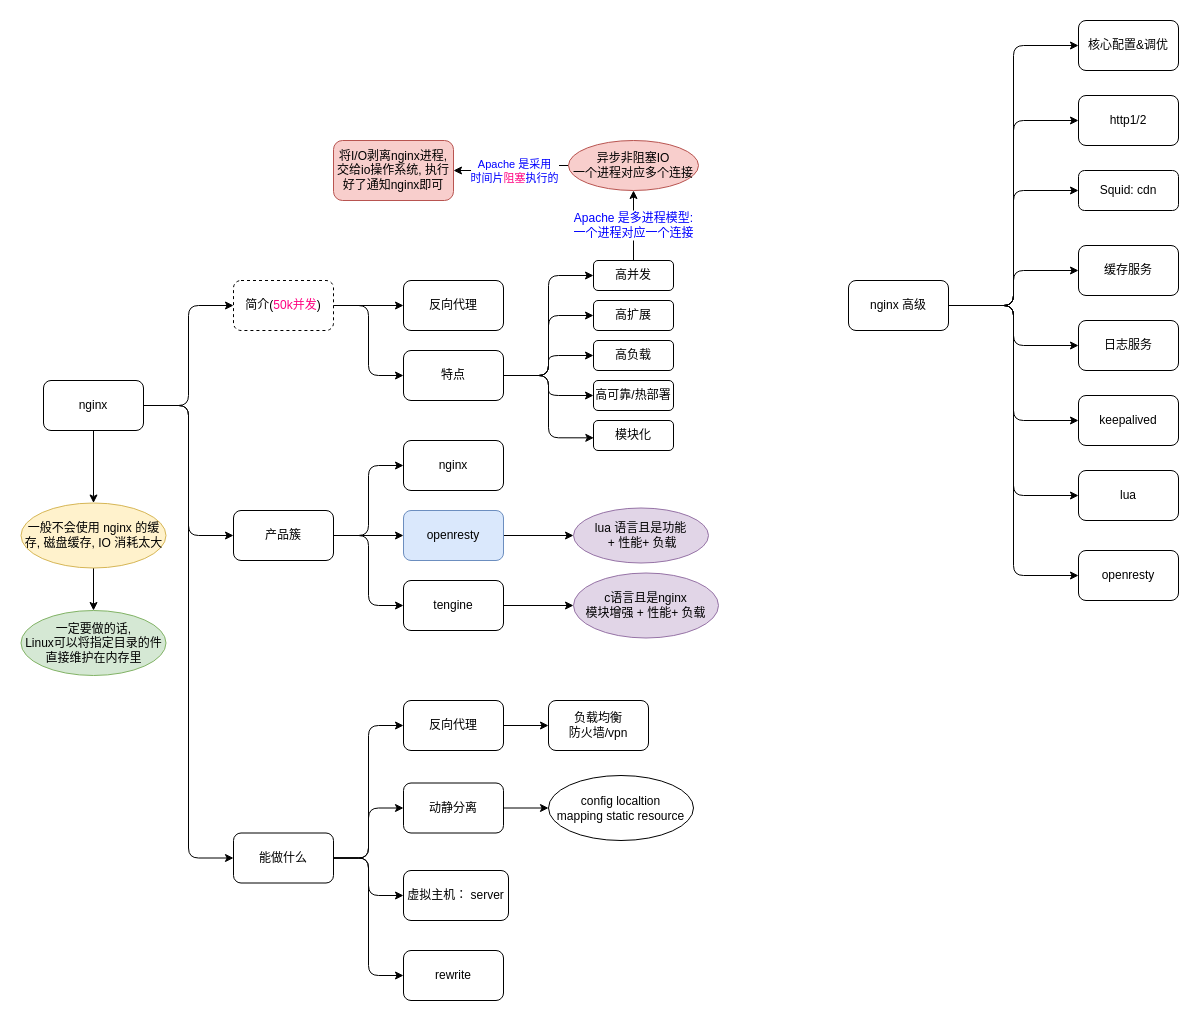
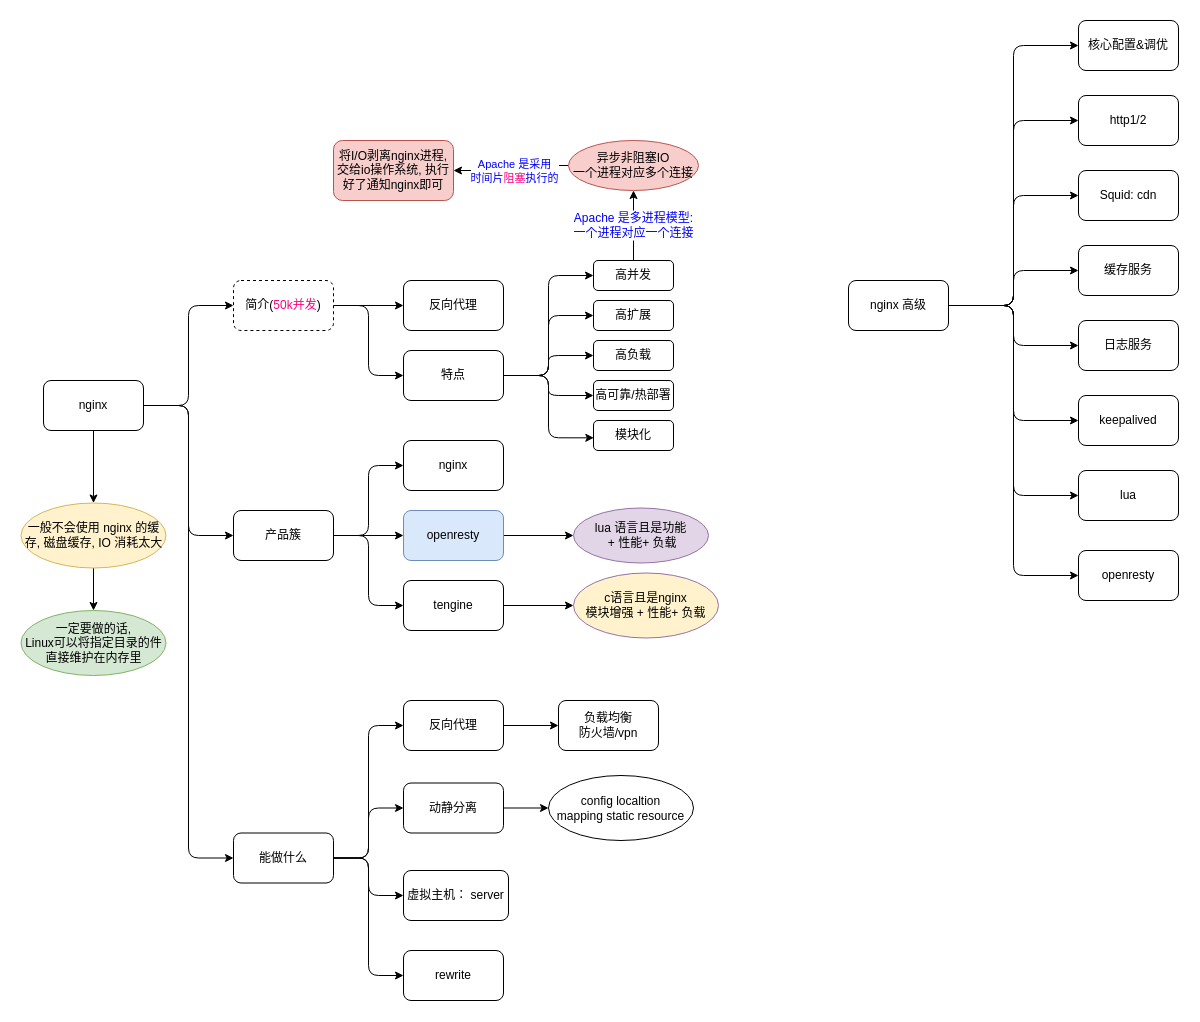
  <mxCell id="0" />
  <mxCell id="1" parent="0" />
  <mxCell id="2" style="edgeStyle=orthogonalEdgeStyle;rounded=1;orthogonalLoop=1;jettySize=auto;html=1;entryX=0;entryY=0.5;entryDx=0;entryDy=0;" parent="1" source="6" target="9" edge="1"><mxGeometry relative="1" as="geometry" /></mxCell>
  <mxCell id="3" style="edgeStyle=orthogonalEdgeStyle;rounded=1;orthogonalLoop=1;jettySize=auto;html=1;entryX=0;entryY=0.5;entryDx=0;entryDy=0;" parent="1" source="6" target="13" edge="1"><mxGeometry relative="1" as="geometry" /></mxCell>
  <mxCell id="4" style="edgeStyle=orthogonalEdgeStyle;rounded=1;orthogonalLoop=1;jettySize=auto;html=1;entryX=0;entryY=0.5;entryDx=0;entryDy=0;" parent="1" source="6" target="26" edge="1"><mxGeometry relative="1" as="geometry" /></mxCell>
  <mxCell id="5" value="" style="edgeStyle=orthogonalEdgeStyle;rounded=1;orthogonalLoop=1;jettySize=auto;html=1;" parent="1" source="6" target="50" edge="1"><mxGeometry relative="1" as="geometry" /></mxCell>
  <mxCell id="6" value="nginx" style="rounded=1;whiteSpace=wrap;html=1;" parent="1" vertex="1"><mxGeometry x="43" y="380" width="100" height="50" as="geometry" /></mxCell>
  <mxCell id="7" style="edgeStyle=orthogonalEdgeStyle;rounded=1;orthogonalLoop=1;jettySize=auto;html=1;entryX=0;entryY=0.5;entryDx=0;entryDy=0;" parent="1" source="9" target="21" edge="1"><mxGeometry relative="1" as="geometry" /></mxCell>
  <mxCell id="8" style="edgeStyle=orthogonalEdgeStyle;rounded=1;orthogonalLoop=1;jettySize=auto;html=1;entryX=0;entryY=0.5;entryDx=0;entryDy=0;" parent="1" source="9" target="36" edge="1"><mxGeometry relative="1" as="geometry" /></mxCell>
  <mxCell id="9" value="简介(&lt;font color=&quot;#ff0080&quot;&gt;50k并发&lt;/font&gt;)" style="rounded=1;whiteSpace=wrap;html=1;dashed=1;" parent="1" vertex="1"><mxGeometry x="233" y="280" width="100" height="50" as="geometry" /></mxCell>
  <mxCell id="10" value="" style="edgeStyle=orthogonalEdgeStyle;rounded=1;orthogonalLoop=1;jettySize=auto;html=1;" parent="1" source="13" target="16" edge="1"><mxGeometry relative="1" as="geometry" /></mxCell>
  <mxCell id="11" style="edgeStyle=orthogonalEdgeStyle;rounded=1;orthogonalLoop=1;jettySize=auto;html=1;entryX=0;entryY=0.5;entryDx=0;entryDy=0;" parent="1" source="13" target="17" edge="1"><mxGeometry relative="1" as="geometry" /></mxCell>
  <mxCell id="12" style="edgeStyle=orthogonalEdgeStyle;rounded=1;orthogonalLoop=1;jettySize=auto;html=1;entryX=0;entryY=0.5;entryDx=0;entryDy=0;" parent="1" source="13" target="18" edge="1"><mxGeometry relative="1" as="geometry" /></mxCell>
  <mxCell id="13" value="产品簇" style="rounded=1;whiteSpace=wrap;html=1;" parent="1" vertex="1"><mxGeometry x="233" y="510" width="100" height="50" as="geometry" /></mxCell>
  <mxCell id="14" value="" style="edgeStyle=orthogonalEdgeStyle;rounded=1;orthogonalLoop=1;jettySize=auto;html=1;exitX=1;exitY=0.5;exitDx=0;exitDy=0;" parent="1" source="17" target="19" edge="1"><mxGeometry relative="1" as="geometry" /></mxCell>
  <mxCell id="15" value="" style="edgeStyle=orthogonalEdgeStyle;rounded=1;orthogonalLoop=1;jettySize=auto;html=1;" parent="1" source="16" target="20" edge="1"><mxGeometry relative="1" as="geometry" /></mxCell>
  <mxCell id="16" value="openresty" style="rounded=1;whiteSpace=wrap;html=1;fillColor=#dae8fc;strokeColor=#6c8ebf;" parent="1" vertex="1"><mxGeometry x="403" y="510" width="100" height="50" as="geometry" /></mxCell>
  <mxCell id="17" value="tengine" style="rounded=1;whiteSpace=wrap;html=1;" parent="1" vertex="1"><mxGeometry x="403" y="580" width="100" height="50" as="geometry" /></mxCell>
  <mxCell id="18" value="nginx" style="rounded=1;whiteSpace=wrap;html=1;" parent="1" vertex="1"><mxGeometry x="403" y="440" width="100" height="50" as="geometry" /></mxCell>
- <mxCell id="19" value="c语言且是nginx&lt;br&gt;模块增强 + 性能+ 负载" style="ellipse;whiteSpace=wrap;html=1;rounded=1;fillColor=#e1d5e7;strokeColor=#9673a6;" parent="1" vertex="1"><mxGeometry x="573" y="572.5" width="145" height="65" as="geometry" /></mxCell>
+ <mxCell id="19" value="c语言且是nginx&lt;br&gt;模块增强 + 性能+ 负载" style="ellipse;whiteSpace=wrap;html=1;rounded=1;fillColor=#fff2cc;strokeColor=#9673a6;" parent="1" vertex="1"><mxGeometry x="573" y="572.5" width="145" height="65" as="geometry" /></mxCell>
  <mxCell id="20" value="lua 语言且是功能&lt;br&gt;&amp;nbsp;+ 性能+ 负载" style="ellipse;whiteSpace=wrap;html=1;rounded=1;fillColor=#e1d5e7;strokeColor=#9673a6;" parent="1" vertex="1"><mxGeometry x="573" y="507.5" width="135" height="55" as="geometry" /></mxCell>
  <mxCell id="21" value="反向代理" style="rounded=1;whiteSpace=wrap;html=1;" parent="1" vertex="1"><mxGeometry x="403" y="280" width="100" height="50" as="geometry" /></mxCell>
  <mxCell id="22" style="edgeStyle=orthogonalEdgeStyle;rounded=1;orthogonalLoop=1;jettySize=auto;html=1;entryX=0;entryY=0.5;entryDx=0;entryDy=0;" parent="1" source="26" target="28" edge="1"><mxGeometry relative="1" as="geometry" /></mxCell>
  <mxCell id="23" style="edgeStyle=orthogonalEdgeStyle;rounded=1;orthogonalLoop=1;jettySize=auto;html=1;" parent="1" source="26" target="30" edge="1"><mxGeometry relative="1" as="geometry" /></mxCell>
  <mxCell id="24" style="edgeStyle=orthogonalEdgeStyle;rounded=1;orthogonalLoop=1;jettySize=auto;html=1;entryX=0;entryY=0.5;entryDx=0;entryDy=0;" edge="1" parent="1" source="26" target="54"><mxGeometry relative="1" as="geometry" /></mxCell>
  <mxCell id="25" style="edgeStyle=orthogonalEdgeStyle;rounded=1;orthogonalLoop=1;jettySize=auto;html=1;entryX=0;entryY=0.5;entryDx=0;entryDy=0;" edge="1" parent="1" source="26" target="55"><mxGeometry relative="1" as="geometry" /></mxCell>
  <mxCell id="26" value="能做什么" style="rounded=1;whiteSpace=wrap;html=1;" parent="1" vertex="1"><mxGeometry x="233" y="832.5" width="100" height="50" as="geometry" /></mxCell>
  <mxCell id="27" value="" style="edgeStyle=orthogonalEdgeStyle;rounded=1;orthogonalLoop=1;jettySize=auto;html=1;" parent="1" source="28" target="51" edge="1"><mxGeometry relative="1" as="geometry" /></mxCell>
  <mxCell id="28" value="反向代理" style="rounded=1;whiteSpace=wrap;html=1;" parent="1" vertex="1"><mxGeometry x="403" y="700" width="100" height="50" as="geometry" /></mxCell>
  <mxCell id="29" value="" style="edgeStyle=orthogonalEdgeStyle;rounded=0;orthogonalLoop=1;jettySize=auto;html=1;" parent="1" source="30" target="53" edge="1"><mxGeometry relative="1" as="geometry" /></mxCell>
  <mxCell id="30" value="动静分离" style="rounded=1;whiteSpace=wrap;html=1;" parent="1" vertex="1"><mxGeometry x="403" y="782.5" width="100" height="50" as="geometry" /></mxCell>
  <mxCell id="31" value="" style="edgeStyle=orthogonalEdgeStyle;rounded=1;orthogonalLoop=1;jettySize=auto;html=1;entryX=0;entryY=0.5;entryDx=0;entryDy=0;" parent="1" source="36" target="38" edge="1"><mxGeometry relative="1" as="geometry" /></mxCell>
  <mxCell id="32" style="edgeStyle=orthogonalEdgeStyle;rounded=1;orthogonalLoop=1;jettySize=auto;html=1;entryX=0;entryY=0.5;entryDx=0;entryDy=0;" parent="1" source="36" target="42" edge="1"><mxGeometry relative="1" as="geometry"><mxPoint x="593" y="344.5" as="targetPoint" /></mxGeometry></mxCell>
  <mxCell id="33" style="edgeStyle=orthogonalEdgeStyle;rounded=1;orthogonalLoop=1;jettySize=auto;html=1;entryX=0;entryY=0.5;entryDx=0;entryDy=0;" parent="1" source="36" target="43" edge="1"><mxGeometry relative="1" as="geometry"><mxPoint x="593" y="365" as="targetPoint" /></mxGeometry></mxCell>
  <mxCell id="34" style="edgeStyle=orthogonalEdgeStyle;rounded=1;orthogonalLoop=1;jettySize=auto;html=1;entryX=0;entryY=0.5;entryDx=0;entryDy=0;" parent="1" source="36" target="44" edge="1"><mxGeometry relative="1" as="geometry"><mxPoint x="593" y="405" as="targetPoint" /></mxGeometry></mxCell>
  <mxCell id="35" style="edgeStyle=orthogonalEdgeStyle;rounded=1;orthogonalLoop=1;jettySize=auto;html=1;entryX=0.004;entryY=0.578;entryDx=0;entryDy=0;entryPerimeter=0;" parent="1" source="36" target="45" edge="1"><mxGeometry relative="1" as="geometry"><mxPoint x="598" y="445" as="targetPoint" /></mxGeometry></mxCell>
  <mxCell id="36" value="特点" style="rounded=1;whiteSpace=wrap;html=1;" parent="1" vertex="1"><mxGeometry x="403" y="350" width="100" height="50" as="geometry" /></mxCell>
  <mxCell id="37" value="" style="edgeStyle=orthogonalEdgeStyle;rounded=1;orthogonalLoop=1;jettySize=auto;html=1;startArrow=none;" parent="1" source="46" target="41" edge="1"><mxGeometry relative="1" as="geometry" /></mxCell>
  <mxCell id="38" value="高并发" style="rounded=1;whiteSpace=wrap;html=1;" parent="1" vertex="1"><mxGeometry x="593" y="260" width="80" height="30" as="geometry" /></mxCell>
  <mxCell id="39" value="" style="edgeStyle=orthogonalEdgeStyle;rounded=1;orthogonalLoop=1;jettySize=auto;html=1;" parent="1" source="41" target="48" edge="1"><mxGeometry relative="1" as="geometry" /></mxCell>
  <mxCell id="40" value="&lt;font color=&quot;#0000ff&quot;&gt;Apache 是采用&lt;br&gt;时间片&lt;/font&gt;&lt;font color=&quot;#ff0080&quot;&gt;阻塞&lt;/font&gt;&lt;font color=&quot;#0000ff&quot;&gt;执行的&lt;/font&gt;" style="edgeLabel;html=1;align=center;verticalAlign=middle;resizable=0;points=[];" parent="39" vertex="1" connectable="0"><mxGeometry x="0.271" y="1" relative="1" as="geometry"><mxPoint x="16" y="-1" as="offset" /></mxGeometry></mxCell>
  <mxCell id="41" value="异步非阻塞IO&lt;br&gt;一个进程对应多个连接" style="ellipse;whiteSpace=wrap;html=1;rounded=1;fillColor=#f8cecc;strokeColor=#b85450;" parent="1" vertex="1"><mxGeometry x="568" y="140" width="130" height="50" as="geometry" /></mxCell>
  <mxCell id="42" value="高扩展" style="rounded=1;whiteSpace=wrap;html=1;" parent="1" vertex="1"><mxGeometry x="593" y="300" width="80" height="30" as="geometry" /></mxCell>
  <mxCell id="43" value="高负载" style="rounded=1;whiteSpace=wrap;html=1;" parent="1" vertex="1"><mxGeometry x="593" y="340" width="80" height="30" as="geometry" /></mxCell>
  <mxCell id="44" value="高可靠/热部署" style="rounded=1;whiteSpace=wrap;html=1;" parent="1" vertex="1"><mxGeometry x="593" y="380" width="80" height="30" as="geometry" /></mxCell>
  <mxCell id="45" value="模块化" style="rounded=1;whiteSpace=wrap;html=1;" parent="1" vertex="1"><mxGeometry x="593" y="420" width="80" height="30" as="geometry" /></mxCell>
  <mxCell id="46" value="&lt;font color=&quot;#0000ff&quot;&gt;Apache 是多进程模型: &lt;br&gt;一个进程对应一个连接&lt;/font&gt;" style="text;html=1;align=center;verticalAlign=middle;resizable=0;points=[];autosize=1;strokeColor=none;" parent="1" vertex="1"><mxGeometry x="563" y="210" width="140" height="30" as="geometry" /></mxCell>
  <mxCell id="47" value="" style="edgeStyle=orthogonalEdgeStyle;rounded=1;orthogonalLoop=1;jettySize=auto;html=1;endArrow=none;" parent="1" source="38" target="46" edge="1"><mxGeometry relative="1" as="geometry"><mxPoint x="633" y="260" as="sourcePoint" /><mxPoint x="633" y="200" as="targetPoint" /></mxGeometry></mxCell>
  <mxCell id="48" value="将I/O剥离nginx进程, &lt;br&gt;交给io操作系统, 执行好了通知nginx即可" style="rounded=1;whiteSpace=wrap;html=1;strokeColor=#b85450;fillColor=#f8cecc;" parent="1" vertex="1"><mxGeometry x="333" y="140" width="120" height="60" as="geometry" /></mxCell>
  <mxCell id="49" value="" style="edgeStyle=orthogonalEdgeStyle;rounded=1;orthogonalLoop=1;jettySize=auto;html=1;" parent="1" source="50" target="52" edge="1"><mxGeometry relative="1" as="geometry" /></mxCell>
  <mxCell id="50" value="一般不会使用 nginx 的缓存, 磁盘缓存, IO 消耗太大" style="ellipse;whiteSpace=wrap;html=1;rounded=1;fillColor=#fff2cc;strokeColor=#d6b656;" parent="1" vertex="1"><mxGeometry x="20.5" y="502.5" width="145" height="65" as="geometry" /></mxCell>
- <mxCell id="51" value="负载均衡&lt;br&gt;防火墙/vpn" style="rounded=1;whiteSpace=wrap;html=1;" parent="1" vertex="1"><mxGeometry x="548" y="700" width="100" height="50" as="geometry" /></mxCell>
+ <mxCell id="51" value="负载均衡&lt;br&gt;防火墙/vpn" style="rounded=1;whiteSpace=wrap;html=1;" parent="1" vertex="1"><mxGeometry x="558" y="700" width="100" height="50" as="geometry" /></mxCell>
  <mxCell id="52" value="一定要做的话, &lt;br&gt;Linux可以将指定目录的件直接维护在内存里" style="ellipse;whiteSpace=wrap;html=1;rounded=1;fillColor=#d5e8d4;strokeColor=#82b366;" parent="1" vertex="1"><mxGeometry x="20.5" y="610" width="145" height="65" as="geometry" /></mxCell>
  <mxCell id="53" value="config localtion &lt;br&gt;mapping static resource" style="ellipse;whiteSpace=wrap;html=1;rounded=1;" parent="1" vertex="1"><mxGeometry x="548" y="775" width="145" height="65" as="geometry" /></mxCell>
  <mxCell id="54" value="虚拟主机： server" style="rounded=1;whiteSpace=wrap;html=1;" vertex="1" parent="1"><mxGeometry x="403" y="870" width="105" height="50" as="geometry" /></mxCell>
  <mxCell id="55" value="rewrite" style="rounded=1;whiteSpace=wrap;html=1;" vertex="1" parent="1"><mxGeometry x="403" y="950" width="100" height="50" as="geometry" /></mxCell>
  <mxCell id="56" value="" style="edgeStyle=orthogonalEdgeStyle;rounded=1;orthogonalLoop=1;jettySize=auto;html=1;entryX=0;entryY=0.5;entryDx=0;entryDy=0;" edge="1" parent="1" source="64" target="65"><mxGeometry relative="1" as="geometry" /></mxCell>
  <mxCell id="57" style="edgeStyle=orthogonalEdgeStyle;rounded=1;orthogonalLoop=1;jettySize=auto;html=1;entryX=0;entryY=0.5;entryDx=0;entryDy=0;" edge="1" parent="1" source="64" target="66"><mxGeometry relative="1" as="geometry" /></mxCell>
  <mxCell id="58" style="edgeStyle=orthogonalEdgeStyle;rounded=1;orthogonalLoop=1;jettySize=auto;html=1;entryX=0;entryY=0.5;entryDx=0;entryDy=0;" edge="1" parent="1" source="64" target="67"><mxGeometry relative="1" as="geometry" /></mxCell>
  <mxCell id="59" style="edgeStyle=orthogonalEdgeStyle;rounded=1;orthogonalLoop=1;jettySize=auto;html=1;entryX=0;entryY=0.5;entryDx=0;entryDy=0;" edge="1" parent="1" source="64" target="68"><mxGeometry relative="1" as="geometry" /></mxCell>
  <mxCell id="60" style="edgeStyle=orthogonalEdgeStyle;rounded=1;orthogonalLoop=1;jettySize=auto;html=1;entryX=0;entryY=0.5;entryDx=0;entryDy=0;" edge="1" parent="1" source="64" target="69"><mxGeometry relative="1" as="geometry" /></mxCell>
  <mxCell id="61" style="edgeStyle=orthogonalEdgeStyle;rounded=1;orthogonalLoop=1;jettySize=auto;html=1;entryX=0;entryY=0.5;entryDx=0;entryDy=0;" edge="1" parent="1" source="64" target="70"><mxGeometry relative="1" as="geometry" /></mxCell>
  <mxCell id="62" style="edgeStyle=orthogonalEdgeStyle;rounded=1;orthogonalLoop=1;jettySize=auto;html=1;entryX=0;entryY=0.5;entryDx=0;entryDy=0;" edge="1" parent="1" source="64" target="71"><mxGeometry relative="1" as="geometry" /></mxCell>
  <mxCell id="63" style="edgeStyle=orthogonalEdgeStyle;rounded=1;orthogonalLoop=1;jettySize=auto;html=1;entryX=0;entryY=0.5;entryDx=0;entryDy=0;" edge="1" parent="1" source="64" target="72"><mxGeometry relative="1" as="geometry" /></mxCell>
  <mxCell id="64" value="nginx 高级" style="rounded=1;whiteSpace=wrap;html=1;" vertex="1" parent="1"><mxGeometry x="848" y="280" width="100" height="50" as="geometry" /></mxCell>
  <mxCell id="65" value="核心配置&amp;amp;调优" style="rounded=1;whiteSpace=wrap;html=1;" vertex="1" parent="1"><mxGeometry x="1078" y="20" width="100" height="50" as="geometry" /></mxCell>
  <mxCell id="66" value="http1/2" style="rounded=1;whiteSpace=wrap;html=1;" vertex="1" parent="1"><mxGeometry x="1078" y="95" width="100" height="50" as="geometry" /></mxCell>
- <mxCell id="67" value="Squid: cdn" style="rounded=1;whiteSpace=wrap;html=1;" vertex="1" parent="1"><mxGeometry x="1078" y="170" width="100" height="40" as="geometry" /></mxCell>
+ <mxCell id="67" value="Squid: cdn" style="rounded=1;whiteSpace=wrap;html=1;" vertex="1" parent="1"><mxGeometry x="1078" y="170" width="100" height="50" as="geometry" /></mxCell>
  <mxCell id="68" value="缓存服务" style="rounded=1;whiteSpace=wrap;html=1;" vertex="1" parent="1"><mxGeometry x="1078" y="245" width="100" height="50" as="geometry" /></mxCell>
  <mxCell id="69" value="日志服务" style="rounded=1;whiteSpace=wrap;html=1;" vertex="1" parent="1"><mxGeometry x="1078" y="320" width="100" height="50" as="geometry" /></mxCell>
  <mxCell id="70" value="keepalived" style="rounded=1;whiteSpace=wrap;html=1;" vertex="1" parent="1"><mxGeometry x="1078" y="395" width="100" height="50" as="geometry" /></mxCell>
  <mxCell id="71" value="lua" style="rounded=1;whiteSpace=wrap;html=1;" vertex="1" parent="1"><mxGeometry x="1078" y="470" width="100" height="50" as="geometry" /></mxCell>
  <mxCell id="72" value="openresty" style="rounded=1;whiteSpace=wrap;html=1;" vertex="1" parent="1"><mxGeometry x="1078" y="550" width="100" height="50" as="geometry" /></mxCell>
